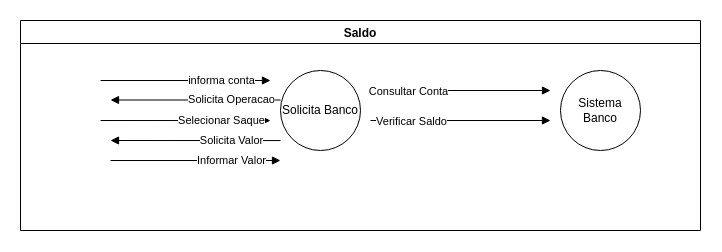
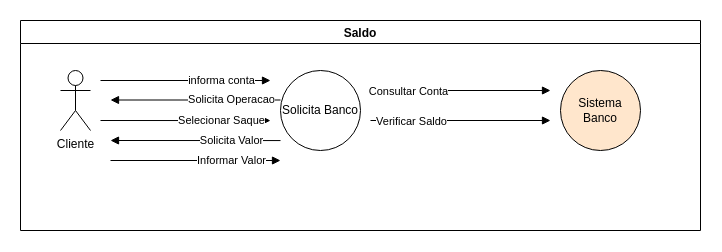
  <mxCell id="0" />
  <mxCell id="1" parent="0" />
  <mxCell id="2" value="Saldo" style="swimlane;" vertex="1" parent="1"><mxGeometry x="20" y="20" width="680" height="210" as="geometry" /></mxCell>
  <mxCell id="3" style="edgeStyle=none;rounded=0;orthogonalLoop=1;jettySize=auto;html=1;endArrow=block;endFill=1;" edge="1" parent="2"><mxGeometry relative="1" as="geometry"><mxPoint x="80" y="60" as="sourcePoint" /><mxPoint x="250" y="60" as="targetPoint" /></mxGeometry></mxCell>
  <mxCell id="4" value="informa conta" style="edgeLabel;html=1;align=center;verticalAlign=middle;resizable=0;points=[];" vertex="1" connectable="0" parent="3"><mxGeometry x="0.417" y="1" relative="1" as="geometry"><mxPoint as="offset" /></mxGeometry></mxCell>
+ <mxCell id="5" value="Cliente" style="shape=umlActor;verticalLabelPosition=bottom;verticalAlign=top;html=1;outlineConnect=0;" vertex="1" parent="2"><mxGeometry x="40" y="50" width="30" height="60" as="geometry" /></mxCell>
  <mxCell id="6" style="edgeStyle=none;rounded=0;orthogonalLoop=1;jettySize=auto;html=1;endArrow=block;endFill=1;" edge="1" parent="2"><mxGeometry relative="1" as="geometry"><mxPoint x="350" y="100" as="sourcePoint" /><mxPoint x="530" y="100" as="targetPoint" /></mxGeometry></mxCell>
  <mxCell id="7" value="Verificar Saldo" style="edgeLabel;html=1;align=center;verticalAlign=middle;resizable=0;points=[];" vertex="1" connectable="0" parent="6"><mxGeometry x="-0.555" relative="1" as="geometry"><mxPoint as="offset" /></mxGeometry></mxCell>
  <mxCell id="8" value="Solicita Banco" style="ellipse;whiteSpace=wrap;html=1;aspect=fixed;" vertex="1" parent="2"><mxGeometry x="260" y="50" width="80" height="80" as="geometry" /></mxCell>
- <mxCell id="9" value="Sistema Banco" style="ellipse;whiteSpace=wrap;html=1;aspect=fixed;" vertex="1" parent="2"><mxGeometry x="540" y="50" width="80" height="80" as="geometry" /></mxCell>
+ <mxCell id="9" value="Sistema Banco" style="ellipse;whiteSpace=wrap;html=1;aspect=fixed;fillColor=#ffe6cc;" vertex="1" parent="2"><mxGeometry x="540" y="50" width="80" height="80" as="geometry" /></mxCell>
  <mxCell id="10" style="edgeStyle=none;rounded=0;orthogonalLoop=1;jettySize=auto;html=1;endArrow=block;endFill=1;" edge="1" parent="2"><mxGeometry relative="1" as="geometry"><mxPoint x="80" y="99.995" as="sourcePoint" /><mxPoint x="250" y="100.07" as="targetPoint" /></mxGeometry></mxCell>
  <mxCell id="11" value="Selecionar Saque" style="edgeLabel;html=1;align=center;verticalAlign=middle;resizable=0;points=[];" vertex="1" connectable="0" parent="10"><mxGeometry x="0.417" y="1" relative="1" as="geometry"><mxPoint as="offset" /></mxGeometry></mxCell>
  <mxCell id="12" style="edgeStyle=none;rounded=0;orthogonalLoop=1;jettySize=auto;html=1;endArrow=block;endFill=1;" edge="1" parent="2"><mxGeometry relative="1" as="geometry"><mxPoint x="90" y="140" as="sourcePoint" /><mxPoint x="260" y="140" as="targetPoint" /></mxGeometry></mxCell>
  <mxCell id="13" value="Informar Valor" style="edgeLabel;html=1;align=center;verticalAlign=middle;resizable=0;points=[];" vertex="1" connectable="0" parent="12"><mxGeometry x="0.417" y="1" relative="1" as="geometry"><mxPoint as="offset" /></mxGeometry></mxCell>
  <mxCell id="14" style="edgeStyle=none;rounded=0;orthogonalLoop=1;jettySize=auto;html=1;endArrow=block;endFill=1;" edge="1" parent="2"><mxGeometry relative="1" as="geometry"><mxPoint x="350" y="70" as="sourcePoint" /><mxPoint x="530" y="70" as="targetPoint" /></mxGeometry></mxCell>
  <mxCell id="15" value="Consultar Conta" style="edgeLabel;html=1;align=center;verticalAlign=middle;resizable=0;points=[];" vertex="1" connectable="0" parent="14"><mxGeometry x="-0.59" relative="1" as="geometry"><mxPoint as="offset" /></mxGeometry></mxCell>
  <mxCell id="16" style="edgeStyle=none;rounded=0;orthogonalLoop=1;jettySize=auto;html=1;endArrow=none;endFill=0;startArrow=block;startFill=1;" edge="1" parent="2"><mxGeometry relative="1" as="geometry"><mxPoint x="90" y="79.5" as="sourcePoint" /><mxPoint x="260" y="79.5" as="targetPoint" /></mxGeometry></mxCell>
  <mxCell id="17" value="Solicita Operacao" style="edgeLabel;html=1;align=center;verticalAlign=middle;resizable=0;points=[];" vertex="1" connectable="0" parent="16"><mxGeometry x="0.417" y="1" relative="1" as="geometry"><mxPoint as="offset" /></mxGeometry></mxCell>
  <mxCell id="18" style="edgeStyle=none;rounded=0;orthogonalLoop=1;jettySize=auto;html=1;endArrow=none;endFill=0;startArrow=block;startFill=1;" edge="1" parent="2"><mxGeometry relative="1" as="geometry"><mxPoint x="90" y="119.995" as="sourcePoint" /><mxPoint x="260" y="120.07" as="targetPoint" /></mxGeometry></mxCell>
  <mxCell id="19" value="Solicita Valor" style="edgeLabel;html=1;align=center;verticalAlign=middle;resizable=0;points=[];" vertex="1" connectable="0" parent="18"><mxGeometry x="0.417" y="1" relative="1" as="geometry"><mxPoint as="offset" /></mxGeometry></mxCell>
